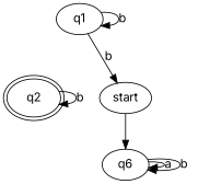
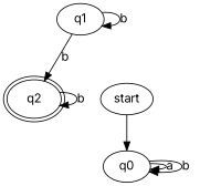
  digraph {
    fontname=Inter
    node [fontname=Inter]
    edge [fontname=Inter]
-   q0 [label=q6]
+   q0
    q1
    q2 [peripheries=2]
    start
    q0 -> q0 [label=a]
    q0 -> q0 [label=b]
    q1 -> q1 [label=b]
-   q1 -> start [label=b]
+   q1 -> q2 [label=b]
    q2 -> q2 [label=b]
    start -> q0
  }
